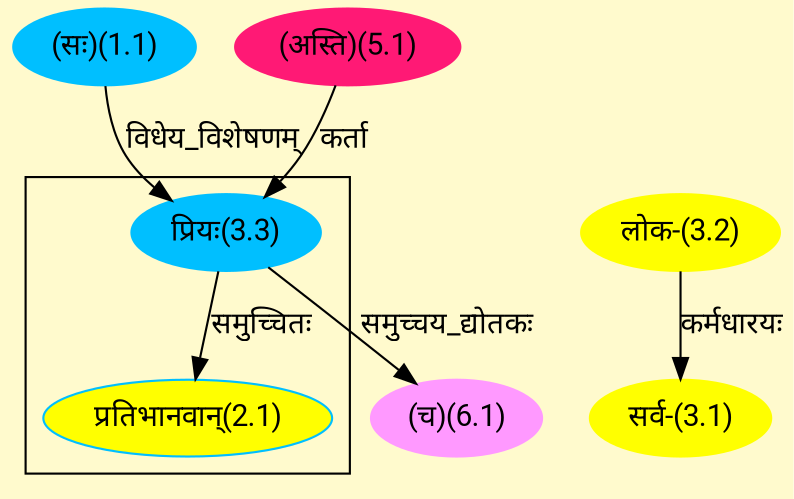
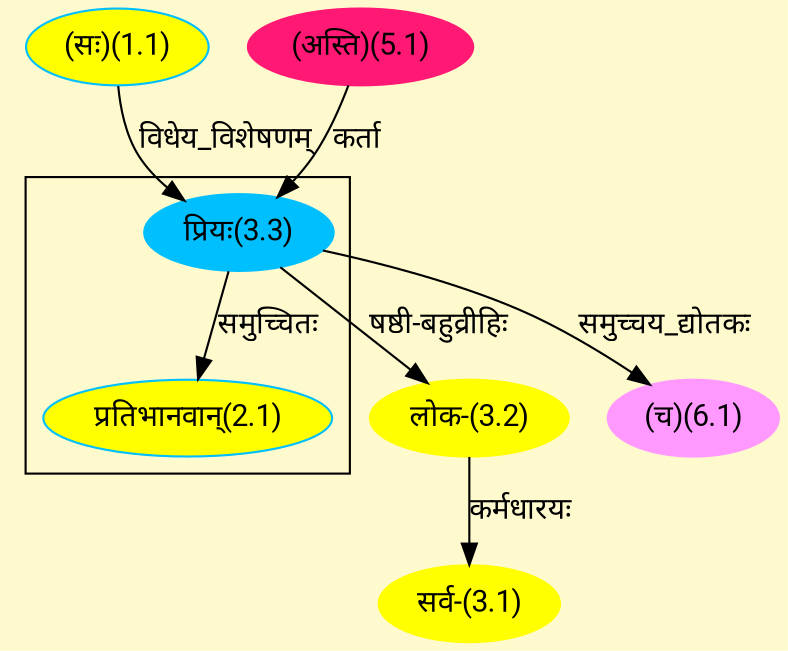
  digraph {
    bgcolor=lemonchiffon1
    compound=true
    fontname=Roboto
    rankdir=BT
    node [color="#00BFFF" fontname=Roboto style=filled]
    edge [dir=back fontname=Roboto]
    n1 [fillcolor="#FFFF00" label="प्रतिभानवान्(2.1)"]
    n2 [label="प्रियः(3.3)"]
-   n3 [label="(सः)(1.1)"]
+   n3 [label="(सः)(1.1)" fillcolor="#FFFF00"]
    n4 [color="#FF1975" label="(अस्ति)(5.1)"]
    n5 [color="#FFFF00" label="सर्व-(3.1)"]
    n6 [color="#FFFF00" label="लोक-(3.2)"]
    n7 [color="#FF99FF" label="(च)(6.1)"]
    subgraph cluster_1 {
      n1
      n2
    }
    n1 -> n2 [label="समुच्चितः"]
    n2 -> n3 [label="विधेय_विशेषणम्"]
    n2 -> n4 [label="कर्ता"]
    n5 -> n6 [label="कर्मधारयः"]
+   n6 -> n2 [label="षष्ठी-बहुव्रीहिः"]
    n7 -> n2 [label="समुच्चय_द्योतकः"]
  }
